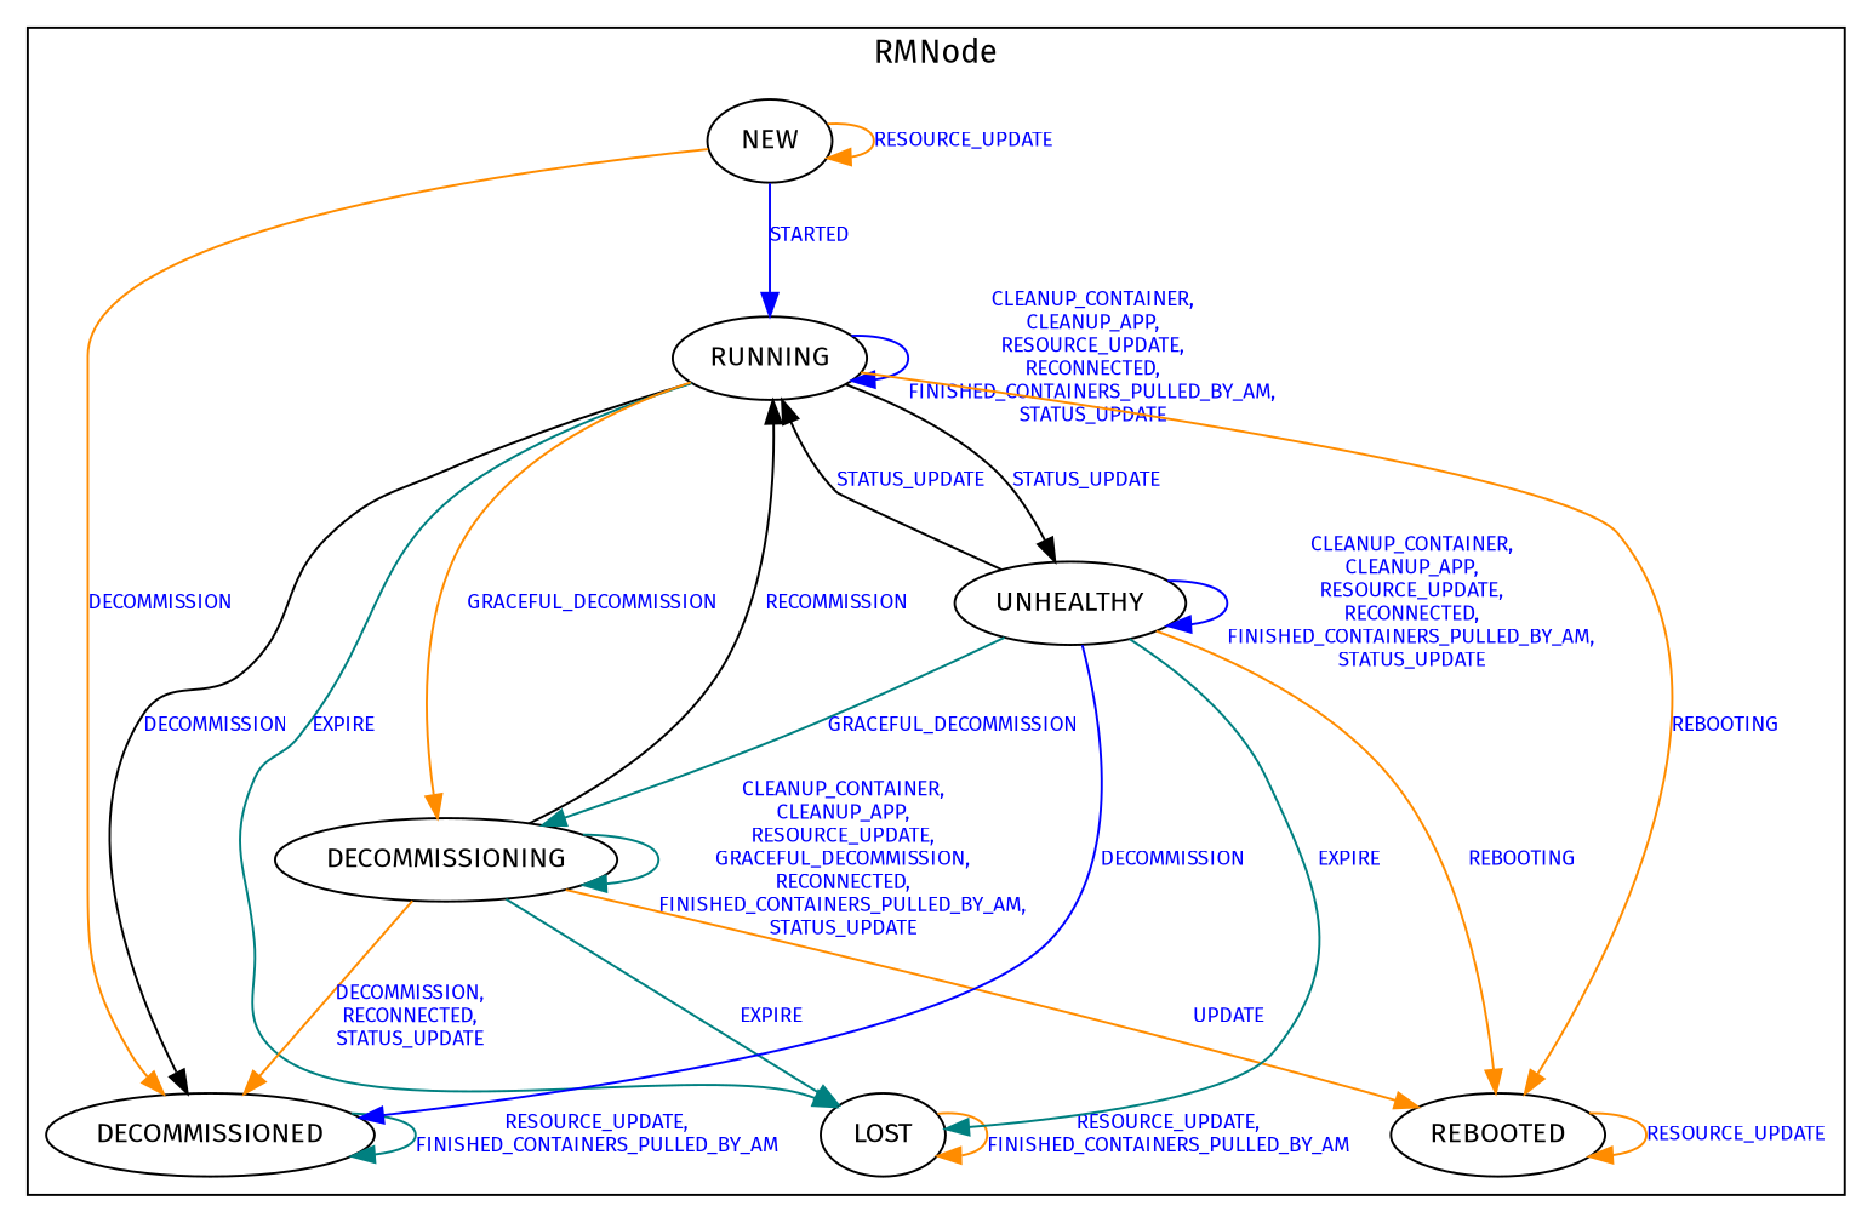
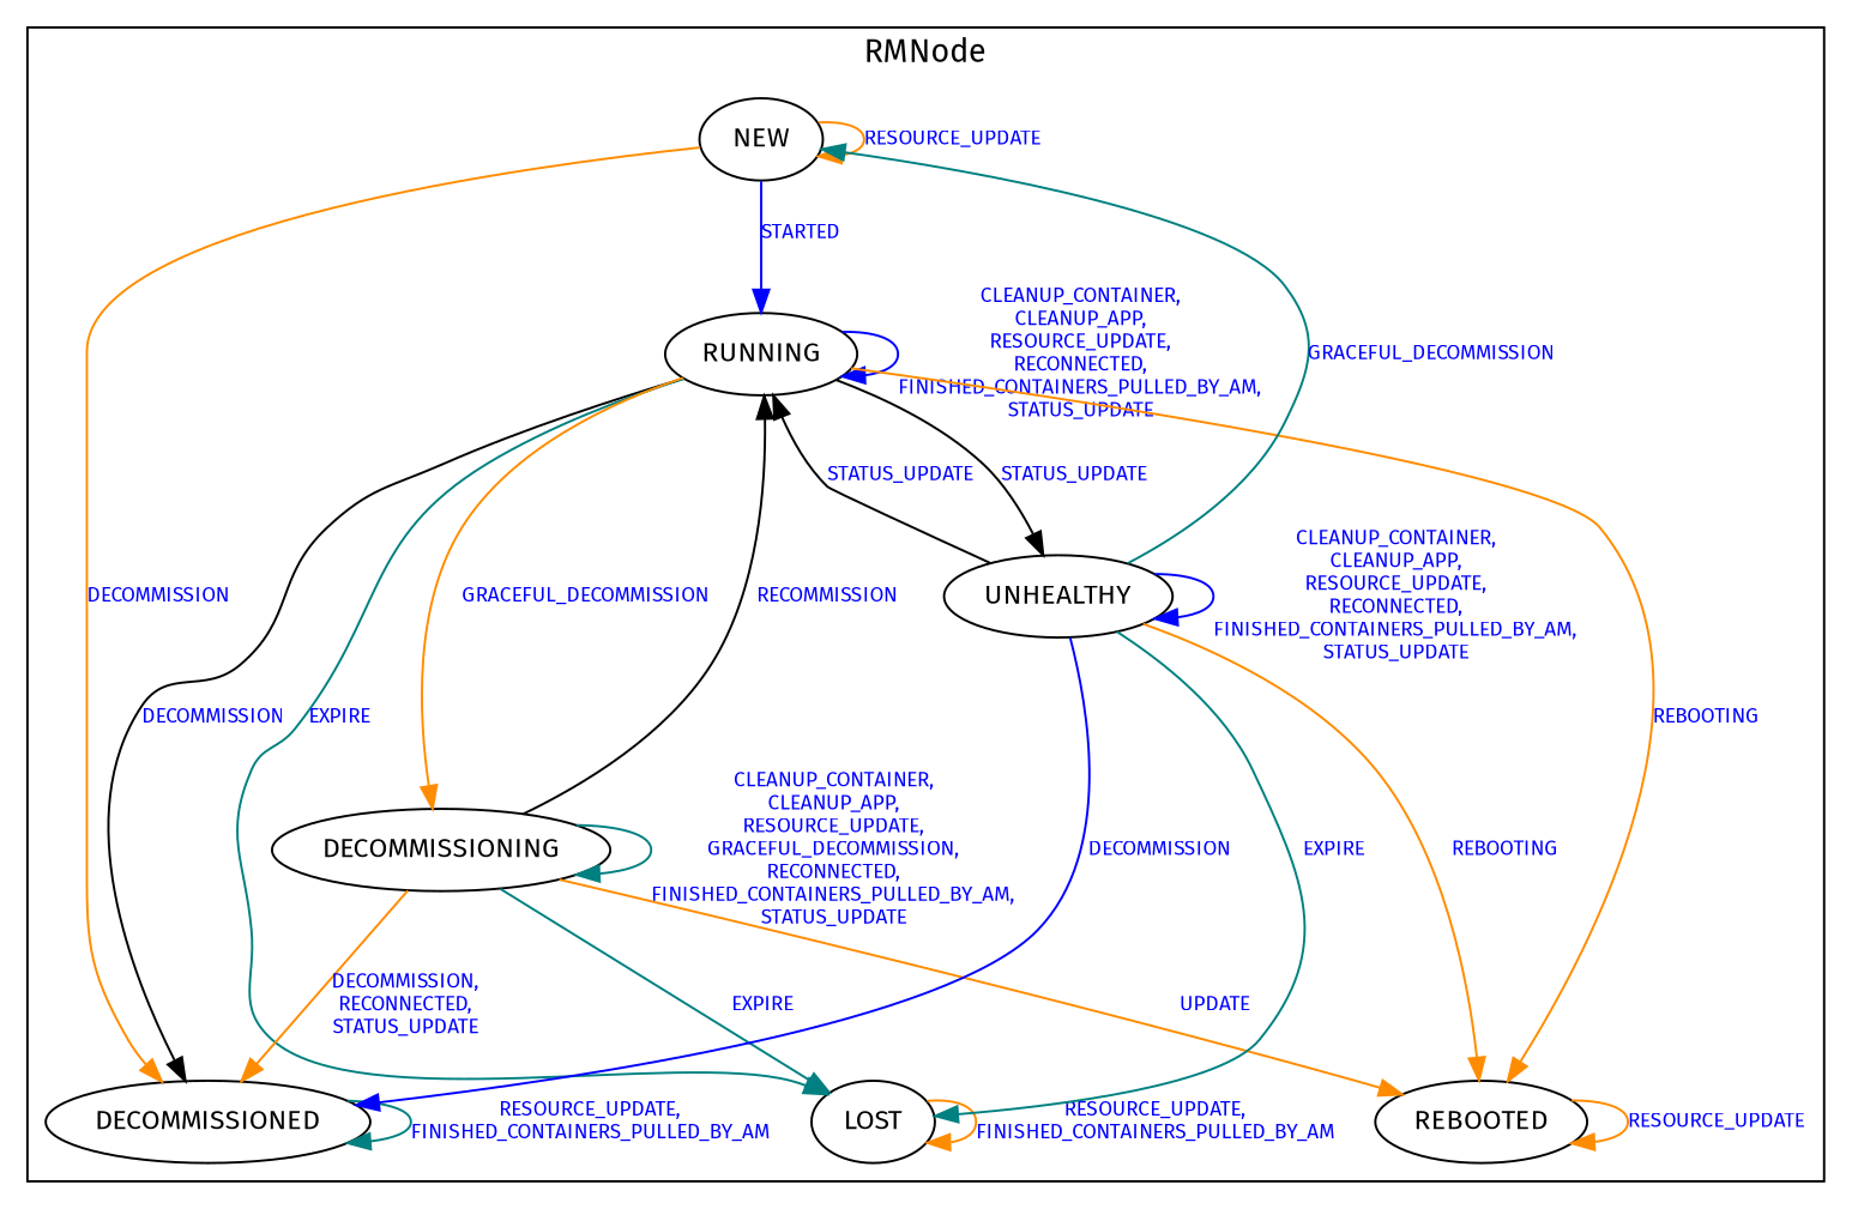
  digraph {
    fontname="Fira Sans"
    node [fontname="Fira Sans" fontsize=12]
    edge [color=darkorange fontcolor=blue fontname="Fira Sans" fontsize=9]
    n1 [label=NEW]
    n2 [label=DECOMMISSIONED]
    n3 [label=RUNNING]
    n4 [label=LOST]
    n5 [label=REBOOTED]
    n6 [label=DECOMMISSIONING]
    n7 [label=UNHEALTHY]
    subgraph cluster_1 {
      label=RMNode
      n1
      n2
      n3
      n4
      n5
      n6
      n7
    }
    n1 -> n1 [label=RESOURCE_UPDATE]
    n1 -> n2 [label=DECOMMISSION]
    n1 -> n3 [color=blue label=STARTED]
    n2 -> n2 [color=teal label="RESOURCE_UPDATE,\nFINISHED_CONTAINERS_PULLED_BY_AM"]
    n3 -> n2 [color=black label=DECOMMISSION]
    n3 -> n3 [color=blue label="CLEANUP_CONTAINER,\nCLEANUP_APP,\nRESOURCE_UPDATE,\nRECONNECTED,\nFINISHED_CONTAINERS_PULLED_BY_AM,\nSTATUS_UPDATE"]
    n3 -> n4 [color=teal label=EXPIRE]
    n3 -> n5 [label=REBOOTING]
    n3 -> n6 [label=GRACEFUL_DECOMMISSION]
    n3 -> n7 [color=black label=STATUS_UPDATE]
    n4 -> n4 [label="RESOURCE_UPDATE,\nFINISHED_CONTAINERS_PULLED_BY_AM"]
    n5 -> n5 [label=RESOURCE_UPDATE]
    n6 -> n2 [label="DECOMMISSION,\nRECONNECTED,\nSTATUS_UPDATE"]
    n6 -> n3 [color=black label=RECOMMISSION]
    n6 -> n4 [color=teal label=EXPIRE]
    n6 -> n5 [label=UPDATE]
    n6 -> n6 [color=teal label="CLEANUP_CONTAINER,\nCLEANUP_APP,\nRESOURCE_UPDATE,\nGRACEFUL_DECOMMISSION,\nRECONNECTED,\nFINISHED_CONTAINERS_PULLED_BY_AM,\nSTATUS_UPDATE"]
    n7 -> n2 [color=blue label=DECOMMISSION]
    n7 -> n3 [color=black label=STATUS_UPDATE]
    n7 -> n4 [color=teal label=EXPIRE]
    n7 -> n5 [label=REBOOTING]
-   n7 -> n6 [color=teal label=GRACEFUL_DECOMMISSION]
+   n7 -> n1 [color=teal label=GRACEFUL_DECOMMISSION]
    n7 -> n7 [color=blue label="CLEANUP_CONTAINER,\nCLEANUP_APP,\nRESOURCE_UPDATE,\nRECONNECTED,\nFINISHED_CONTAINERS_PULLED_BY_AM,\nSTATUS_UPDATE"]
  }
